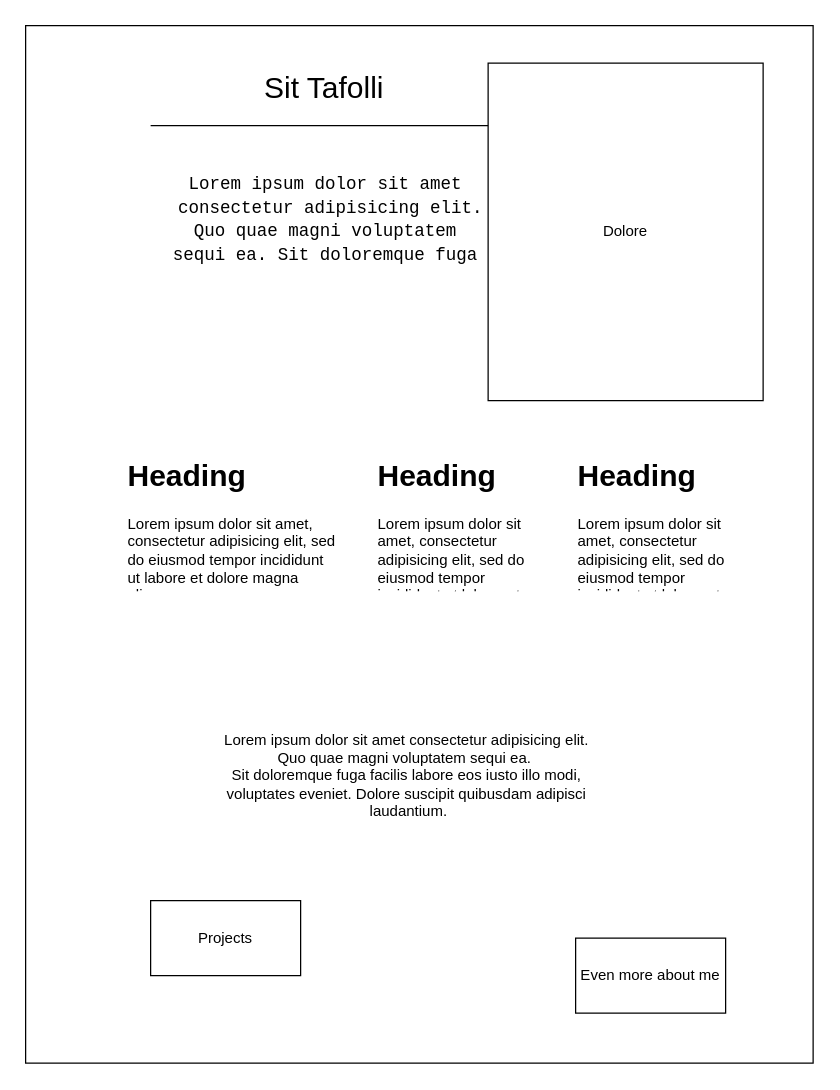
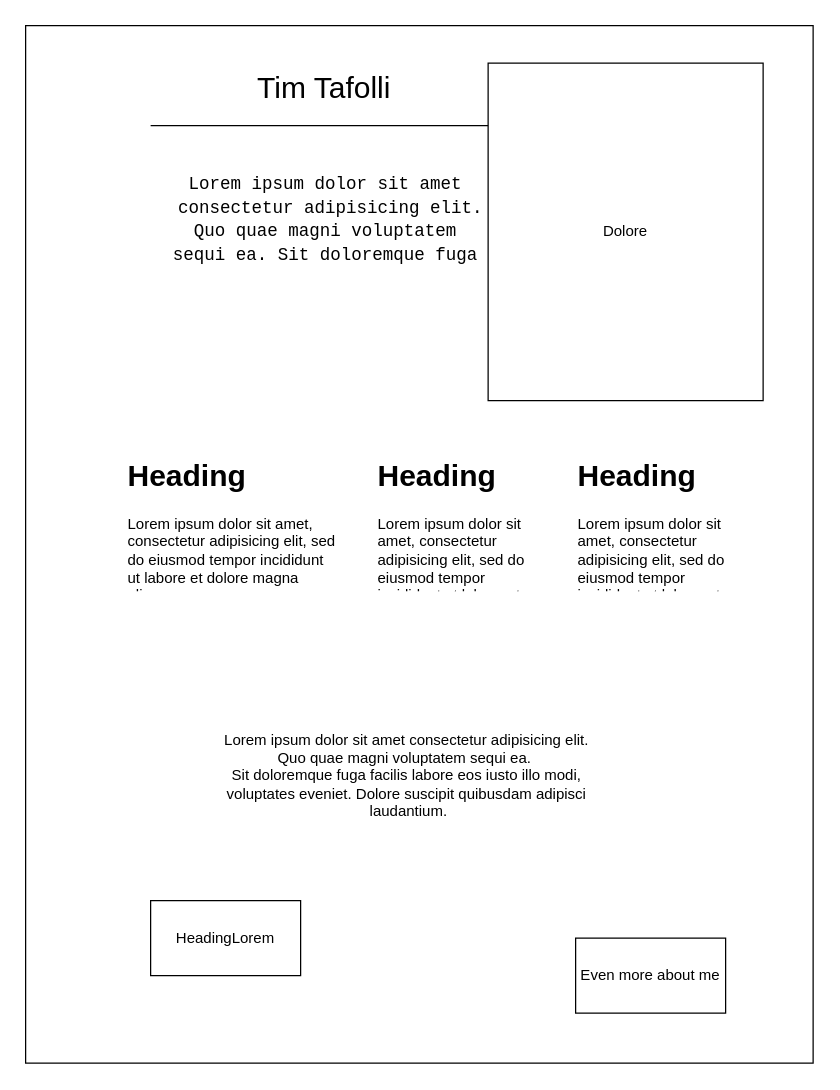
  <mxCell id="0" />
  <mxCell id="1" parent="0" />
  <mxCell id="2" value="" style="rounded=0;whiteSpace=wrap;html=1;fillColor=none;" vertex="1" parent="1"><mxGeometry x="20" y="20" width="630" height="830" as="geometry" /></mxCell>
  <mxCell id="3" value="Dolore" style="rounded=0;whiteSpace=wrap;html=1;" vertex="1" parent="1"><mxGeometry x="390" y="50" width="220" height="270" as="geometry" /></mxCell>
- <mxCell id="4" value="&lt;font style=&quot;font-size: 24px;&quot;&gt;Sit Tafolli&lt;/font&gt;" style="text;html=1;align=center;verticalAlign=middle;whiteSpace=wrap;rounded=0;" vertex="1" parent="1"><mxGeometry x="174" y="50" width="170" height="40" as="geometry" /></mxCell>
+ <mxCell id="4" value="&lt;font style=&quot;font-size: 24px;&quot;&gt;Tim Tafolli&lt;/font&gt;" style="text;html=1;align=center;verticalAlign=middle;whiteSpace=wrap;rounded=0;" vertex="1" parent="1"><mxGeometry x="174" y="50" width="170" height="40" as="geometry" /></mxCell>
  <mxCell id="5" value="" style="endArrow=none;html=1;rounded=0;" edge="1" parent="1"><mxGeometry width="50" height="50" relative="1" as="geometry"><mxPoint x="390" y="100" as="sourcePoint" /><mxPoint x="120" y="100" as="targetPoint" /></mxGeometry></mxCell>
  <mxCell id="6" value="&lt;div style=&quot;font-family: Consolas, &amp;quot;Courier New&amp;quot;, monospace; font-size: 14px; line-height: 19px; white-space: pre;&quot;&gt;&lt;span style=&quot;background-color: light-dark(#ffffff, var(--ge-dark-color, #121212));&quot;&gt;&lt;font style=&quot;color: rgb(0, 0, 0);&quot;&gt;Lorem ipsum dolor sit amet&lt;/font&gt;&lt;/span&gt;&lt;/div&gt;&lt;div style=&quot;font-family: Consolas, &amp;quot;Courier New&amp;quot;, monospace; font-size: 14px; line-height: 19px; white-space: pre; color: rgb(212, 212, 212);&quot;&gt;&lt;span style=&quot;background-color: light-dark(#ffffff, var(--ge-dark-color, #121212));&quot;&gt;&lt;font style=&quot;color: rgb(0, 0, 0);&quot;&gt; consectetur adipisicing elit.&lt;/font&gt;&lt;/span&gt;&lt;/div&gt;&lt;div style=&quot;font-family: Consolas, &amp;quot;Courier New&amp;quot;, monospace; font-size: 14px; line-height: 19px; white-space: pre; color: rgb(212, 212, 212);&quot;&gt;&lt;span style=&quot;background-color: light-dark(#ffffff, var(--ge-dark-color, #121212));&quot;&gt;&lt;font style=&quot;color: rgb(0, 0, 0);&quot;&gt; Quo quae magni voluptatem &lt;/font&gt;&lt;/span&gt;&lt;/div&gt;&lt;div style=&quot;font-family: Consolas, &amp;quot;Courier New&amp;quot;, monospace; font-size: 14px; line-height: 19px; white-space: pre; color: rgb(212, 212, 212);&quot;&gt;&lt;span style=&quot;background-color: light-dark(#ffffff, var(--ge-dark-color, #121212));&quot;&gt;&lt;font style=&quot;color: rgb(0, 0, 0);&quot;&gt;sequi ea. Sit doloremque fuga&lt;/font&gt;&lt;/span&gt;&lt;/div&gt;" style="text;html=1;align=center;verticalAlign=middle;whiteSpace=wrap;rounded=0;" vertex="1" parent="1"><mxGeometry x="140" y="130" width="240" height="90" as="geometry" /></mxCell>
- <mxCell id="7" value="Projects" style="rounded=0;whiteSpace=wrap;html=1;" vertex="1" parent="1"><mxGeometry x="120" y="720" width="120" height="60" as="geometry" /></mxCell>
+ <mxCell id="7" value="HeadingLorem" style="rounded=0;whiteSpace=wrap;html=1;" vertex="1" parent="1"><mxGeometry x="120" y="720" width="120" height="60" as="geometry" /></mxCell>
  <mxCell id="8" value="Even more about me" style="rounded=0;whiteSpace=wrap;html=1;" vertex="1" parent="1"><mxGeometry x="460" y="750" width="120" height="60" as="geometry" /></mxCell>
  <mxCell id="9" value="&lt;h1 style=&quot;margin-top: 0px;&quot;&gt;Heading&lt;/h1&gt;&lt;p&gt;Lorem ipsum dolor sit amet, consectetur adipisicing elit, sed do eiusmod tempor incididunt ut labore et dolore magna aliqua.&lt;/p&gt;" style="text;html=1;whiteSpace=wrap;overflow=hidden;rounded=0;" vertex="1" parent="1"><mxGeometry x="100" y="360" width="170" height="110" as="geometry" /></mxCell>
  <mxCell id="10" value="&lt;h1 style=&quot;margin-top: 0px;&quot;&gt;Heading&lt;/h1&gt;&lt;p&gt;Lorem ipsum dolor sit amet, consectetur adipisicing elit, sed do eiusmod tempor incididunt ut labore et dolore magna aliqua.&lt;/p&gt;" style="text;html=1;whiteSpace=wrap;overflow=hidden;rounded=0;" vertex="1" parent="1"><mxGeometry x="300" y="360" width="140" height="110" as="geometry" /></mxCell>
  <mxCell id="11" value="&lt;h1 style=&quot;margin-top: 0px;&quot;&gt;Heading&lt;/h1&gt;&lt;p&gt;Lorem ipsum dolor sit amet, consectetur adipisicing elit, sed do eiusmod tempor incididunt ut labore et dolore magna aliqua.&lt;/p&gt;" style="text;html=1;whiteSpace=wrap;overflow=hidden;rounded=0;" vertex="1" parent="1"><mxGeometry x="460" y="360" width="140" height="110" as="geometry" /></mxCell>
  <mxCell id="12" value="&lt;div&gt;Lorem ipsum dolor sit amet consectetur adipisicing elit.&lt;/div&gt;&lt;div&gt;Quo quae magni voluptatem sequi ea.&amp;nbsp;&lt;/div&gt;&lt;div&gt;Sit doloremque fuga facilis labore eos iusto illo modi,&lt;/div&gt;&lt;div&gt;voluptates eveniet. Dolore suscipit quibusdam adipisci&lt;/div&gt;&lt;div&gt;&amp;nbsp;laudantium.&lt;/div&gt;" style="text;html=1;align=center;verticalAlign=middle;whiteSpace=wrap;rounded=0;" vertex="1" parent="1"><mxGeometry x="130" y="540" width="390" height="160" as="geometry" /></mxCell>
